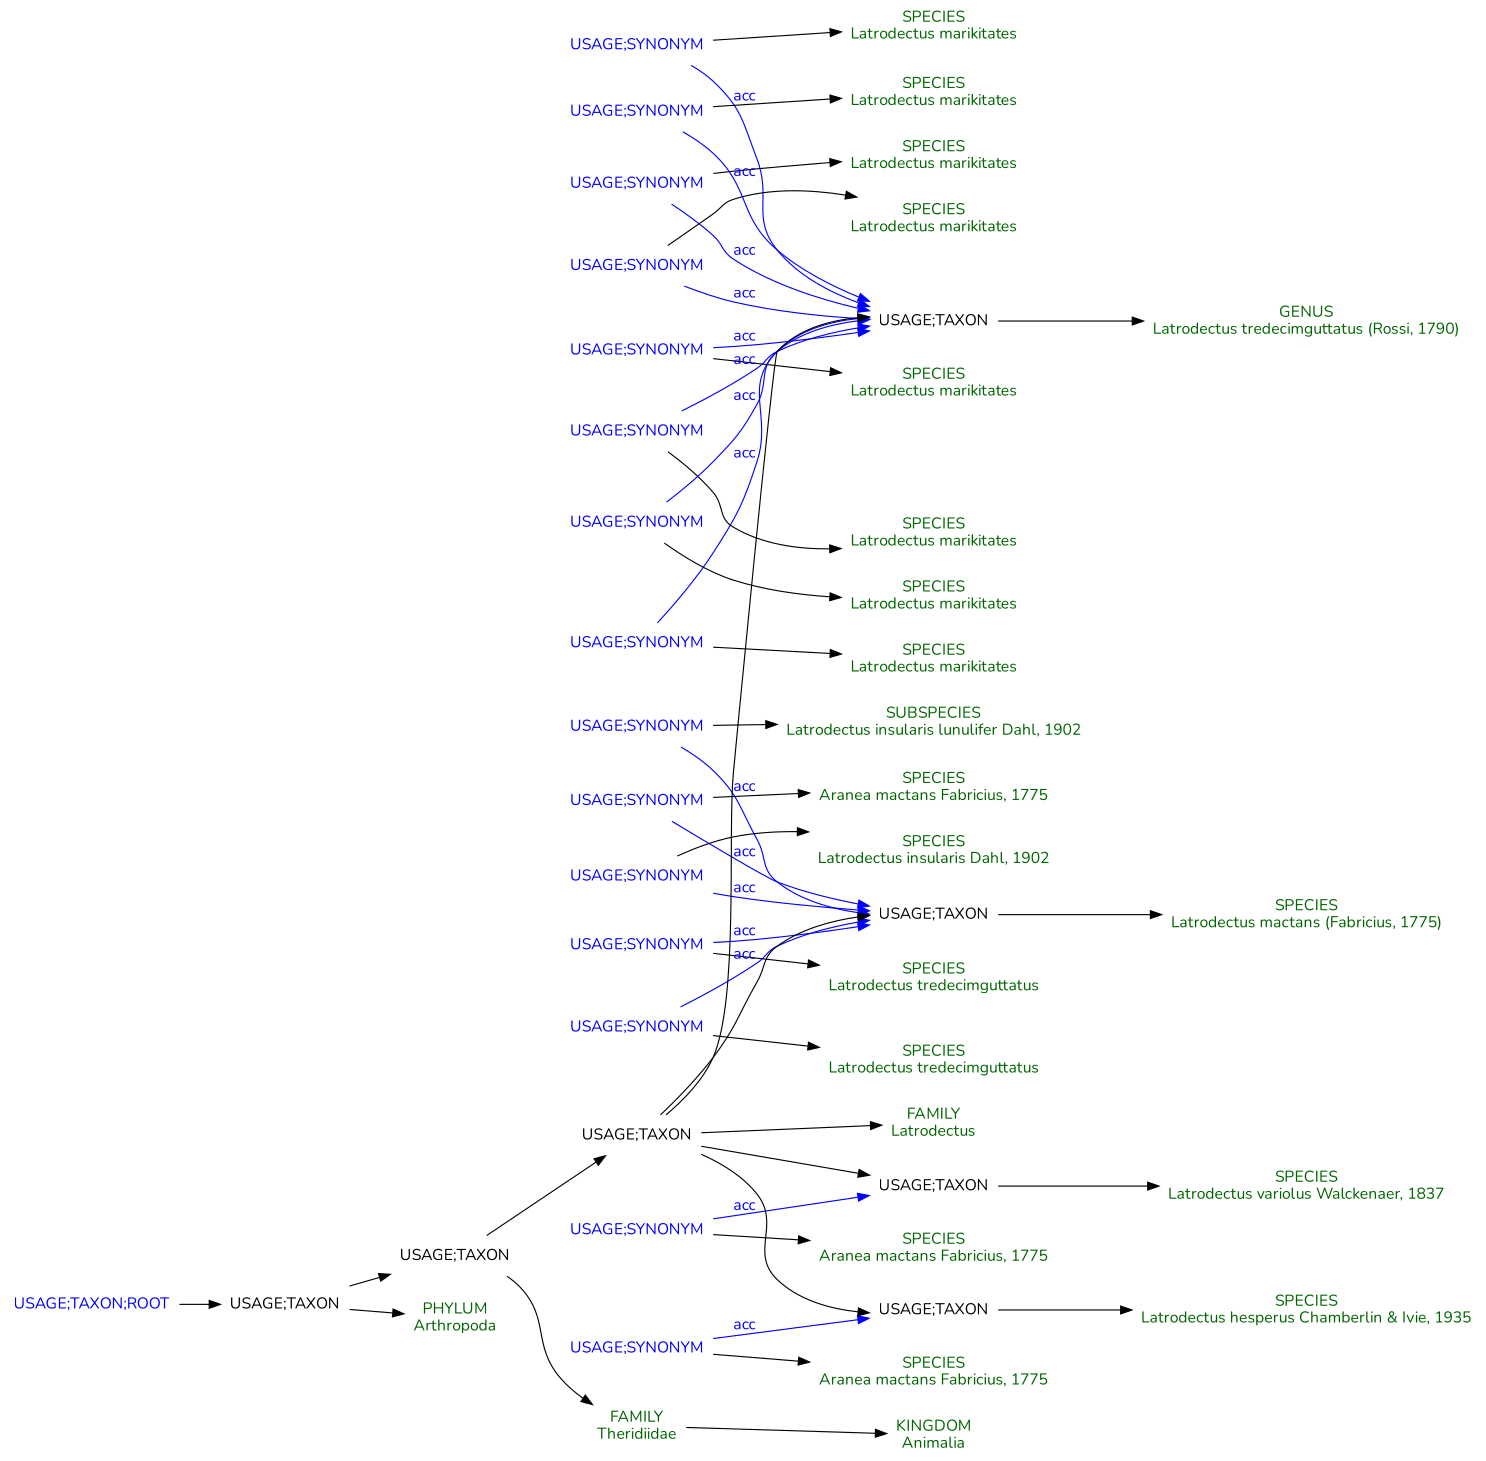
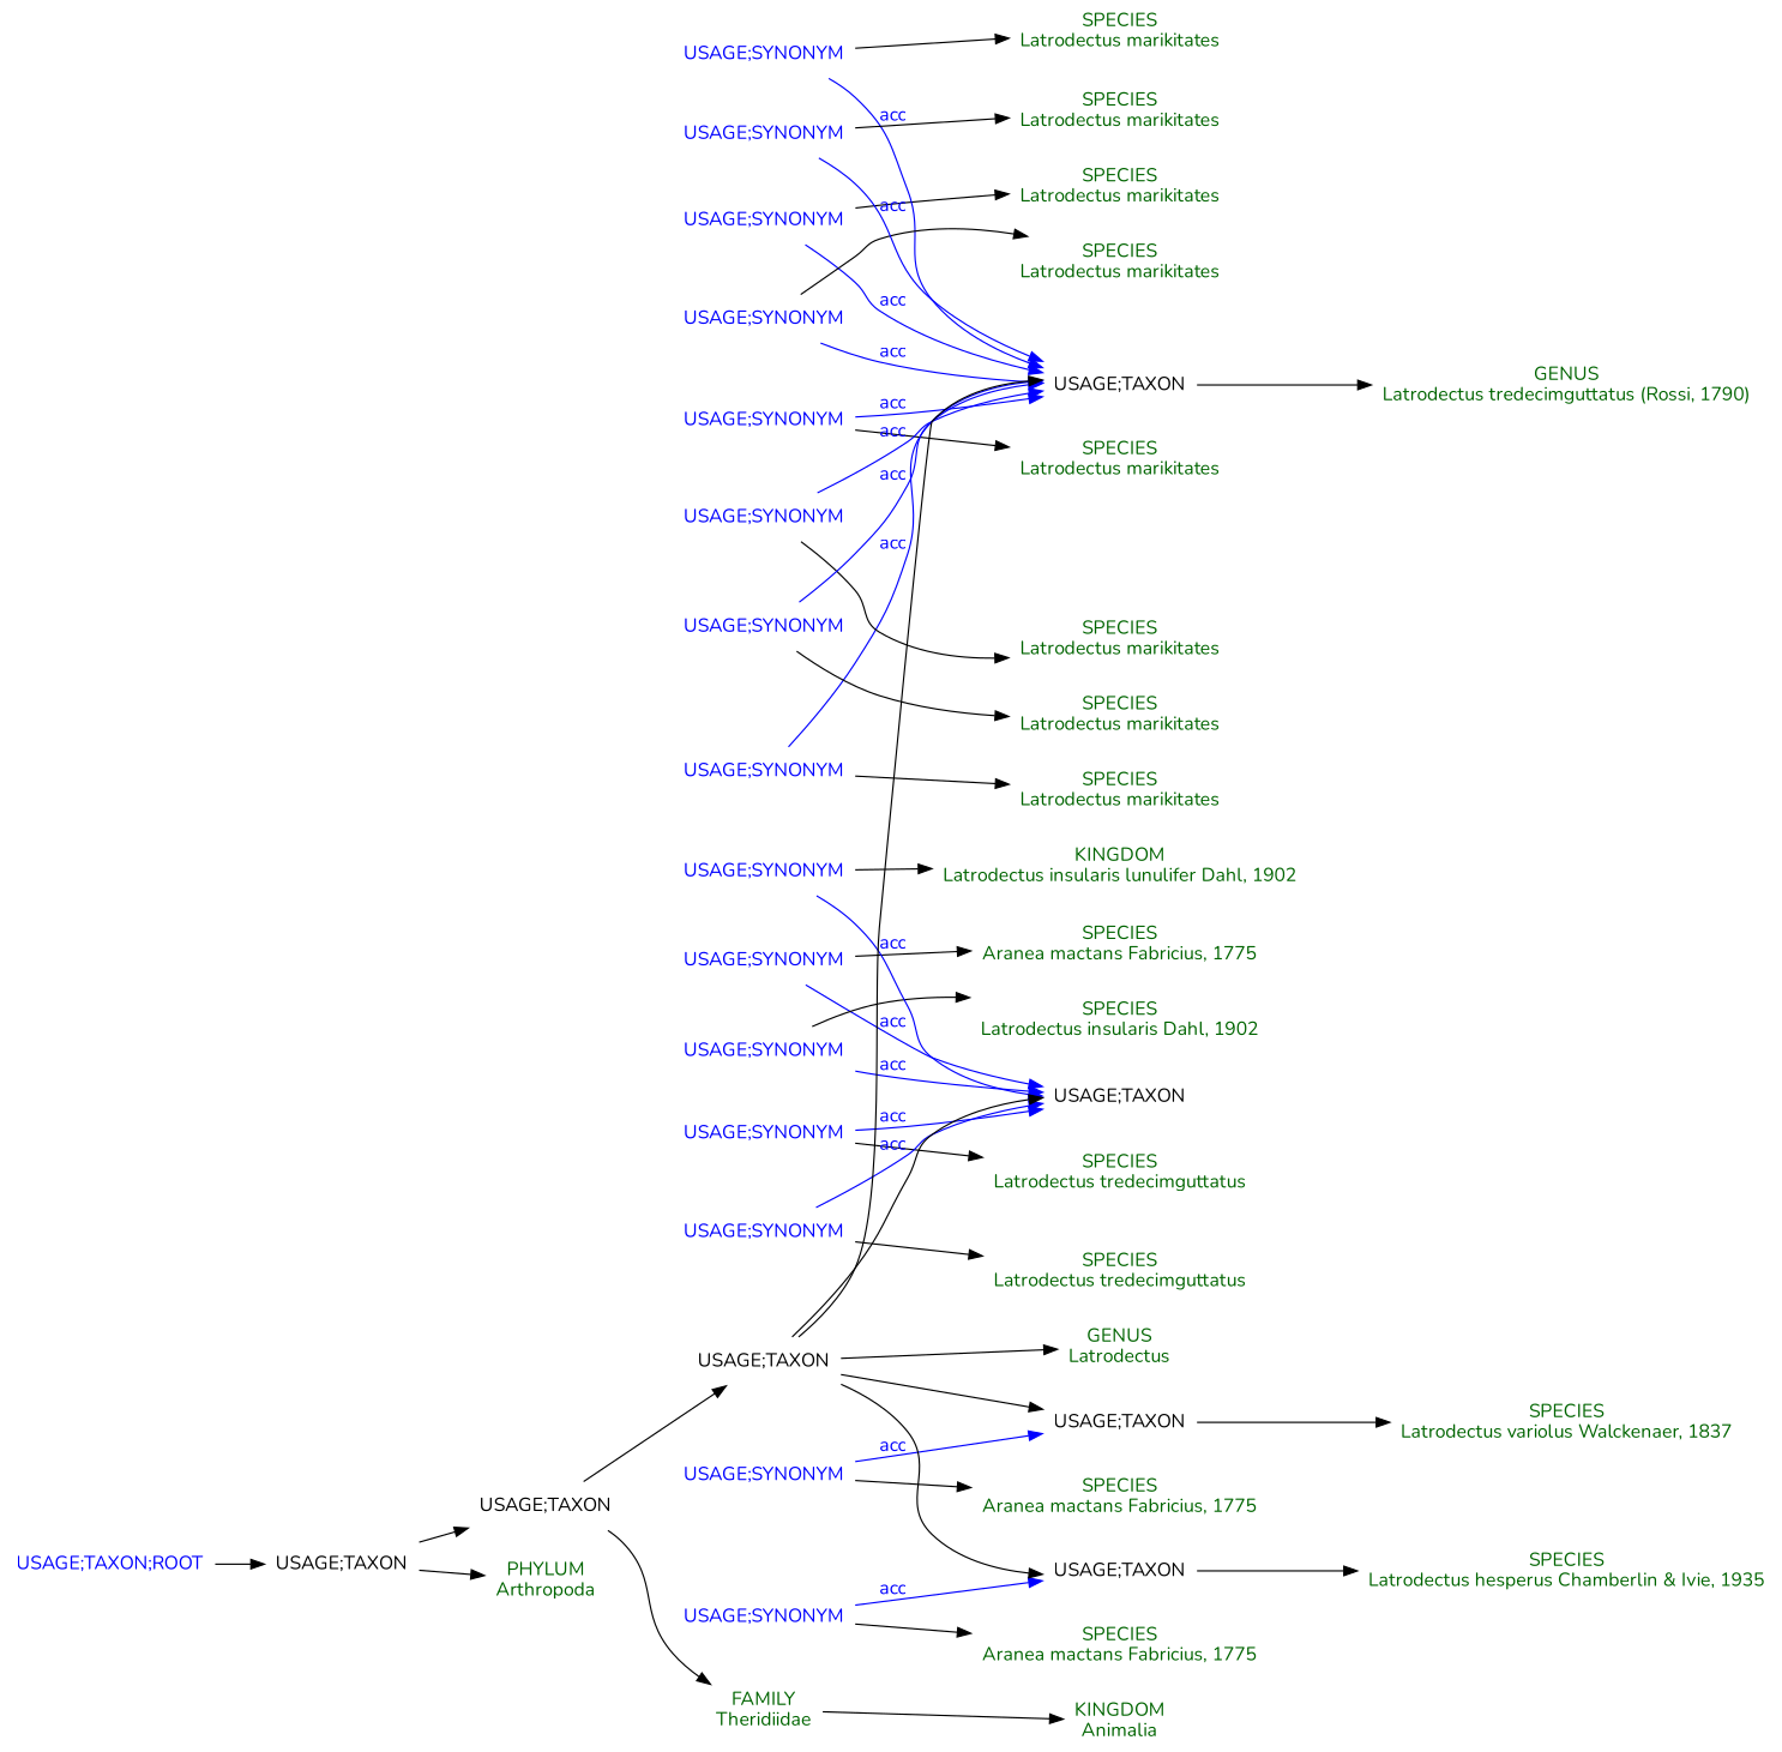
  digraph {
    fontname=Nunito
    rankdir=LR
    node [fontcolor=darkgreen fontname=Nunito shape=plaintext]
    edge [fontname=Nunito]
    n1 [label="GENUS\nLatrodectus tredecimguttatus (Rossi, 1790)"]
    n2 [label="USAGE;TAXON" fontcolor=""]
-   n3 [label="SPECIES\nLatrodectus mactans (Fabricius, 1775)"]
    n4 [label="USAGE;TAXON" fontcolor=""]
    n5 [label="SPECIES\nLatrodectus variolus Walckenaer, 1837"]
    n6 [label="USAGE;TAXON" fontcolor=""]
    n7 [label="SPECIES\nLatrodectus hesperus Chamberlin & Ivie, 1935"]
    n8 [label="USAGE;TAXON" fontcolor=""]
    n9 [label="SPECIES\nAranea mactans Fabricius, 1775"]
    n10 [fontcolor=blue label="USAGE;SYNONYM"]
    n11 [label="SPECIES\nLatrodectus insularis Dahl, 1902"]
    n12 [fontcolor=blue label="USAGE;SYNONYM"]
-   n13 [label="SUBSPECIES\nLatrodectus insularis lunulifer Dahl, 1902"]
+   n13 [label="KINGDOM\nLatrodectus insularis lunulifer Dahl, 1902"]
    n14 [fontcolor=blue label="USAGE;SYNONYM"]
    n15 [label="SPECIES\nLatrodectus tredecimguttatus"]
    n16 [fontcolor=blue label="USAGE;SYNONYM"]
    n17 [label="SPECIES\nLatrodectus tredecimguttatus"]
    n18 [fontcolor=blue label="USAGE;SYNONYM"]
    n19 [label="SPECIES\nAranea mactans Fabricius, 1775"]
    n20 [fontcolor=blue label="USAGE;SYNONYM"]
    n21 [label="SPECIES\nAranea mactans Fabricius, 1775"]
    n22 [fontcolor=blue label="USAGE;SYNONYM"]
    n23 [label="SPECIES\nLatrodectus marikitates"]
    n24 [fontcolor=blue label="USAGE;SYNONYM"]
    n25 [label="SPECIES\nLatrodectus marikitates"]
    n26 [fontcolor=blue label="USAGE;SYNONYM"]
    n27 [label="SPECIES\nLatrodectus marikitates"]
    n28 [fontcolor=blue label="USAGE;SYNONYM"]
    n29 [label="SPECIES\nLatrodectus marikitates"]
    n30 [fontcolor=blue label="USAGE;SYNONYM"]
    n31 [label="SPECIES\nLatrodectus marikitates"]
    n32 [fontcolor=blue label="USAGE;SYNONYM"]
    n33 [label="SPECIES\nLatrodectus marikitates"]
    n34 [fontcolor=blue label="USAGE;SYNONYM"]
    n35 [label="SPECIES\nLatrodectus marikitates"]
    n36 [fontcolor=blue label="USAGE;SYNONYM"]
    n37 [label="SPECIES\nLatrodectus marikitates"]
    n38 [fontcolor=blue label="USAGE;SYNONYM"]
    n39 [label="KINGDOM\nAnimalia"]
    n40 [fontcolor=blue label="USAGE;TAXON;ROOT"]
    n41 [label="USAGE;TAXON" fontcolor=""]
    n42 [label="PHYLUM\nArthropoda"]
    n43 [label="USAGE;TAXON" fontcolor=""]
    n44 [label="FAMILY\nTheridiidae"]
    n45 [label="USAGE;TAXON" fontcolor=""]
-   n46 [label="FAMILY\nLatrodectus"]
+   n46 [label="GENUS\nLatrodectus"]
    n2 -> n1
-   n4 -> n3
    n6 -> n5
    n8 -> n7
    n10 -> n4 [color=blue fontcolor=blue label=acc]
    n10 -> n9
    n12 -> n4 [color=blue fontcolor=blue label=acc]
    n12 -> n11
    n14 -> n4 [color=blue fontcolor=blue label=acc]
    n14 -> n13
    n16 -> n4 [color=blue fontcolor=blue label=acc]
    n16 -> n15
    n18 -> n4 [color=blue fontcolor=blue label=acc]
    n18 -> n17
    n20 -> n6 [color=blue fontcolor=blue label=acc]
    n20 -> n19
    n22 -> n8 [color=blue fontcolor=blue label=acc]
    n22 -> n21
    n24 -> n2 [color=blue fontcolor=blue label=acc]
    n24 -> n23
    n26 -> n2 [color=blue fontcolor=blue label=acc]
    n26 -> n25
    n28 -> n2 [color=blue fontcolor=blue label=acc]
    n28 -> n27
    n30 -> n2 [color=blue fontcolor=blue label=acc]
    n30 -> n29
    n32 -> n2 [color=blue fontcolor=blue label=acc]
    n32 -> n31
    n34 -> n2 [color=blue fontcolor=blue label=acc]
    n34 -> n33
    n36 -> n2 [color=blue fontcolor=blue label=acc]
    n36 -> n35
    n38 -> n2 [color=blue fontcolor=blue label=acc]
    n38 -> n37
    n40 -> n41
    n41 -> n42
    n41 -> n43
    n43 -> n44
    n43 -> n45
    n44 -> n39
    n45 -> n2
    n45 -> n4
    n45 -> n6
    n45 -> n8
    n45 -> n46
  }
